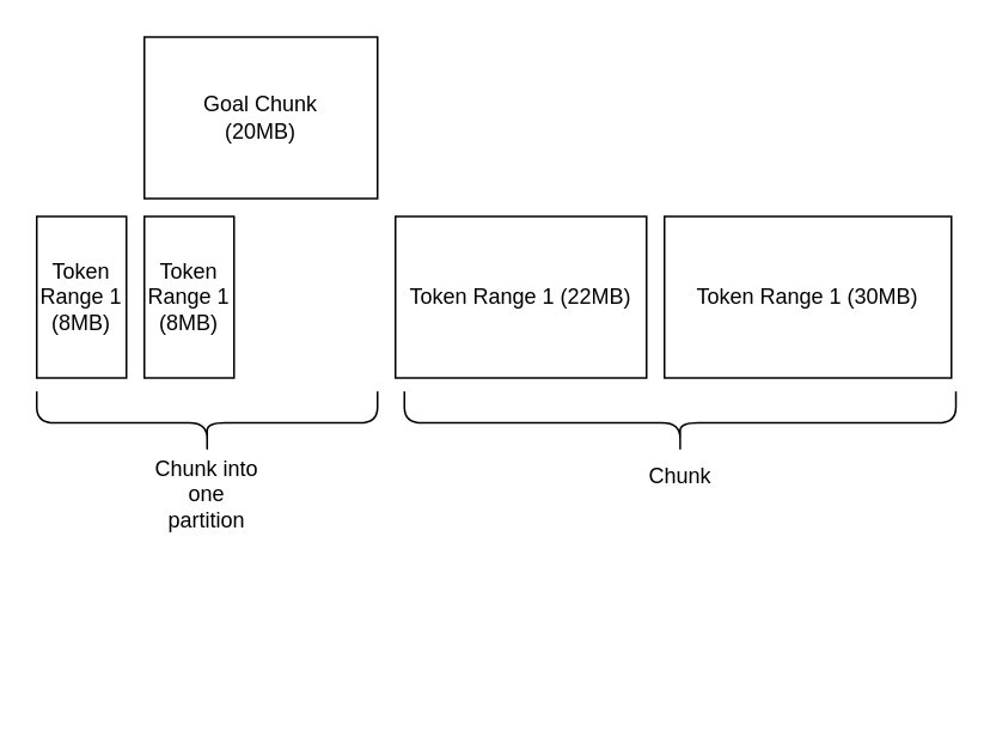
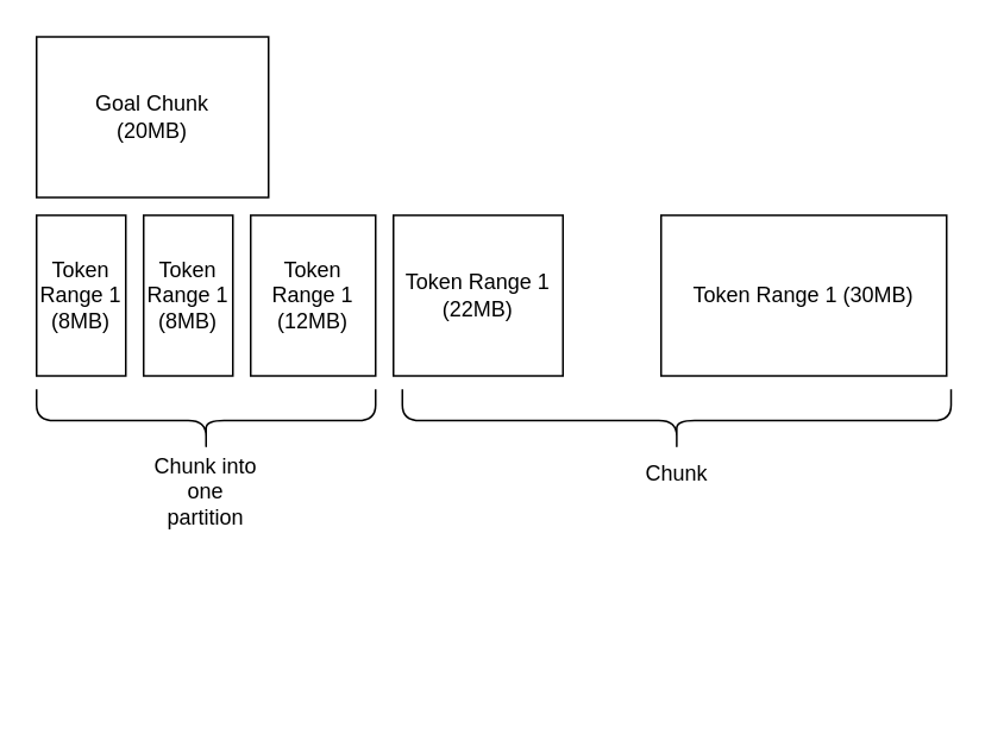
  <mxCell id="0" />
  <mxCell id="1" parent="0" />
  <mxCell id="2" value="Token Range 1 (8MB)" style="rounded=0;whiteSpace=wrap;html=1;" vertex="1" parent="1"><mxGeometry x="20" y="120" width="50" height="90" as="geometry" /></mxCell>
- <mxCell id="3" value="Goal Chunk&lt;br&gt;(20MB)" style="rounded=0;whiteSpace=wrap;html=1;" vertex="1" parent="1"><mxGeometry x="80" y="20" width="130" height="90" as="geometry" /></mxCell>
+ <mxCell id="3" value="Goal Chunk&lt;br&gt;(20MB)" style="rounded=0;whiteSpace=wrap;html=1;" vertex="1" parent="1"><mxGeometry x="20" y="20" width="130" height="90" as="geometry" /></mxCell>
+ <mxCell id="4" value="Token Range 1 (12MB)" style="rounded=0;whiteSpace=wrap;html=1;" vertex="1" parent="1"><mxGeometry x="140" y="120" width="70" height="90" as="geometry" /></mxCell>
  <mxCell id="5" value="Token Range 1 (30MB)" style="rounded=0;whiteSpace=wrap;html=1;" vertex="1" parent="1"><mxGeometry x="370" y="120" width="160" height="90" as="geometry" /></mxCell>
  <mxCell id="6" value="" style="shape=curlyBracket;whiteSpace=wrap;html=1;rounded=1;labelPosition=left;verticalLabelPosition=middle;align=right;verticalAlign=middle;rotation=-90;" vertex="1" parent="1"><mxGeometry x="97.5" y="140" width="35" height="190" as="geometry" /></mxCell>
  <mxCell id="7" value="Chunk into one partition&lt;br&gt;" style="text;html=1;strokeColor=none;fillColor=none;align=center;verticalAlign=middle;whiteSpace=wrap;rounded=0;" vertex="1" parent="1"><mxGeometry x="85" y="260" width="60" height="30" as="geometry" /></mxCell>
- <mxCell id="8" value="Token Range 1 (22MB)" style="rounded=0;whiteSpace=wrap;html=1;" vertex="1" parent="1"><mxGeometry x="220" y="120" width="140" height="90" as="geometry" /></mxCell>
+ <mxCell id="8" value="Token Range 1 (22MB)" style="rounded=0;whiteSpace=wrap;html=1;" vertex="1" parent="1"><mxGeometry x="220" y="120" width="95" height="90" as="geometry" /></mxCell>
  <mxCell id="9" value="Token Range 1 (8MB)" style="rounded=0;whiteSpace=wrap;html=1;" vertex="1" parent="1"><mxGeometry x="80" y="120" width="50" height="90" as="geometry" /></mxCell>
  <mxCell id="10" value="" style="shape=curlyBracket;whiteSpace=wrap;html=1;rounded=1;labelPosition=left;verticalLabelPosition=middle;align=right;verticalAlign=middle;rotation=-90;" vertex="1" parent="1"><mxGeometry x="361.25" y="81.25" width="35" height="307.5" as="geometry" /></mxCell>
  <mxCell id="11" value="Chunk" style="text;html=1;strokeColor=none;fillColor=none;align=center;verticalAlign=middle;whiteSpace=wrap;rounded=0;" vertex="1" parent="1"><mxGeometry x="348.75" y="250" width="60" height="30" as="geometry" /></mxCell>
